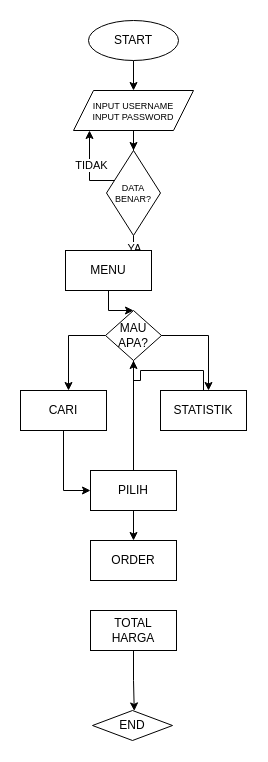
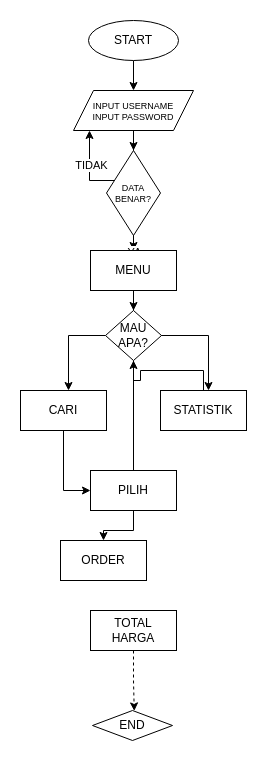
  <mxCell id="0" />
  <mxCell id="1" parent="0" />
  <mxCell id="2" value="" style="edgeStyle=orthogonalEdgeStyle;rounded=0;orthogonalLoop=1;jettySize=auto;html=1;" edge="1" parent="1" source="3" target="5"><mxGeometry relative="1" as="geometry" /></mxCell>
  <mxCell id="3" value="START" style="ellipse;whiteSpace=wrap;html=1;" vertex="1" parent="1"><mxGeometry x="88" y="20" width="90" height="40" as="geometry" /></mxCell>
  <mxCell id="4" value="" style="edgeStyle=orthogonalEdgeStyle;rounded=0;orthogonalLoop=1;jettySize=auto;html=1;" edge="1" parent="1" source="5" target="10"><mxGeometry relative="1" as="geometry" /></mxCell>
  <mxCell id="5" value="&lt;font style=&quot;font-size: 9px;&quot;&gt;INPUT USERNAME&lt;/font&gt;&lt;div style=&quot;font-size: 9px;&quot;&gt;&lt;font style=&quot;font-size: 9px;&quot;&gt;INPUT PASSWORD&lt;/font&gt;&lt;/div&gt;" style="shape=parallelogram;perimeter=parallelogramPerimeter;whiteSpace=wrap;html=1;fixedSize=1;" vertex="1" parent="1"><mxGeometry x="73" y="90" width="120" height="40" as="geometry" /></mxCell>
  <mxCell id="6" value="" style="edgeStyle=orthogonalEdgeStyle;rounded=0;orthogonalLoop=1;jettySize=auto;html=1;" edge="1" parent="1" source="10" target="12"><mxGeometry relative="1" as="geometry" /></mxCell>
  <mxCell id="7" value="YA" style="edgeLabel;html=1;align=center;verticalAlign=middle;resizable=0;points=[];" vertex="1" connectable="0" parent="6"><mxGeometry x="-0.503" relative="1" as="geometry"><mxPoint as="offset" /></mxGeometry></mxCell>
  <mxCell id="8" style="edgeStyle=orthogonalEdgeStyle;rounded=0;orthogonalLoop=1;jettySize=auto;html=1;" edge="1" parent="1" source="10"><mxGeometry relative="1" as="geometry"><mxPoint x="89" y="130" as="targetPoint" /><Array as="points"><mxPoint x="89" y="180" /></Array></mxGeometry></mxCell>
  <mxCell id="9" value="TIDAK" style="edgeLabel;html=1;align=center;verticalAlign=middle;resizable=0;points=[];" vertex="1" connectable="0" parent="8"><mxGeometry x="0.06" y="-1" relative="1" as="geometry"><mxPoint as="offset" /></mxGeometry></mxCell>
  <mxCell id="10" value="DATA BENAR?" style="rhombus;whiteSpace=wrap;html=1;fontSize=9;" vertex="1" parent="1"><mxGeometry x="106" y="150" width="54" height="85" as="geometry" /></mxCell>
  <mxCell id="11" value="" style="edgeStyle=orthogonalEdgeStyle;rounded=0;orthogonalLoop=1;jettySize=auto;html=1;" edge="1" parent="1" source="12" target="15"><mxGeometry relative="1" as="geometry" /></mxCell>
- <mxCell id="12" value="MENU" style="rounded=0;whiteSpace=wrap;html=1;" vertex="1" parent="1"><mxGeometry x="65" y="250" width="86" height="40" as="geometry" /></mxCell>
+ <mxCell id="12" value="MENU" style="rounded=0;whiteSpace=wrap;html=1;" vertex="1" parent="1"><mxGeometry x="90" y="250" width="86" height="40" as="geometry" /></mxCell>
  <mxCell id="13" value="STATISTIK" style="rounded=0;whiteSpace=wrap;html=1;" vertex="1" parent="1"><mxGeometry x="160" y="390" width="86" height="40" as="geometry" /></mxCell>
  <mxCell id="14" style="edgeStyle=orthogonalEdgeStyle;rounded=0;orthogonalLoop=1;jettySize=auto;html=1;exitX=1;exitY=0.5;exitDx=0;exitDy=0;" edge="1" parent="1"><mxGeometry relative="1" as="geometry"><mxPoint x="208" y="390" as="targetPoint" /><mxPoint x="160" y="335" as="sourcePoint" /><Array as="points"><mxPoint x="208" y="335" /></Array></mxGeometry></mxCell>
  <mxCell id="15" value="MAU&lt;div&gt;APA?&lt;/div&gt;" style="rhombus;whiteSpace=wrap;html=1;" vertex="1" parent="1"><mxGeometry x="105" y="310" width="56" height="50" as="geometry" /></mxCell>
  <mxCell id="16" style="edgeStyle=orthogonalEdgeStyle;rounded=0;orthogonalLoop=1;jettySize=auto;html=1;entryX=0;entryY=0.5;entryDx=0;entryDy=0;" edge="1" parent="1" source="17" target="19"><mxGeometry relative="1" as="geometry" /></mxCell>
  <mxCell id="17" value="CARI" style="rounded=0;whiteSpace=wrap;html=1;" vertex="1" parent="1"><mxGeometry x="20" y="390" width="86" height="40" as="geometry" /></mxCell>
  <mxCell id="18" value="" style="edgeStyle=orthogonalEdgeStyle;rounded=0;orthogonalLoop=1;jettySize=auto;html=1;" edge="1" parent="1" source="19" target="22"><mxGeometry relative="1" as="geometry" /></mxCell>
  <mxCell id="19" value="PILIH" style="rounded=0;whiteSpace=wrap;html=1;" vertex="1" parent="1"><mxGeometry x="90" y="470" width="86" height="40" as="geometry" /></mxCell>
  <mxCell id="20" style="edgeStyle=orthogonalEdgeStyle;rounded=0;orthogonalLoop=1;jettySize=auto;html=1;exitX=0;exitY=0.5;exitDx=0;exitDy=0;" edge="1" parent="1" source="15"><mxGeometry relative="1" as="geometry"><mxPoint x="68" y="390" as="targetPoint" /><mxPoint x="107" y="332" as="sourcePoint" /><Array as="points"><mxPoint x="68" y="335" /></Array></mxGeometry></mxCell>
  <mxCell id="21" value="" style="endArrow=none;html=1;rounded=0;entryX=0.5;entryY=1;entryDx=0;entryDy=0;" edge="1" parent="1" source="19" target="15"><mxGeometry width="50" height="50" relative="1" as="geometry"><mxPoint x="119" y="410" as="sourcePoint" /><mxPoint x="169" y="360" as="targetPoint" /></mxGeometry></mxCell>
- <mxCell id="22" value="ORDER" style="rounded=0;whiteSpace=wrap;html=1;" vertex="1" parent="1"><mxGeometry x="90" y="540" width="86" height="40" as="geometry" /></mxCell>
+ <mxCell id="22" value="ORDER" style="rounded=0;whiteSpace=wrap;html=1;" vertex="1" parent="1"><mxGeometry x="60" y="540" width="86" height="40" as="geometry" /></mxCell>
  <mxCell id="23" value="END" style="rhombus;whiteSpace=wrap;html=1;" vertex="1" parent="1"><mxGeometry x="92" y="710" width="80" height="30" as="geometry" /></mxCell>
  <mxCell id="24" value="TOTAL&lt;div&gt;HARGA&lt;/div&gt;" style="rounded=0;whiteSpace=wrap;html=1;" vertex="1" parent="1"><mxGeometry x="90" y="610" width="86" height="40" as="geometry" /></mxCell>
- <mxCell id="25" style="edgeStyle=orthogonalEdgeStyle;rounded=0;orthogonalLoop=1;jettySize=auto;html=1;entryX=0.522;entryY=0.014;entryDx=0;entryDy=0;entryPerimeter=0;" edge="1" parent="1" source="24" target="23"><mxGeometry relative="1" as="geometry" /></mxCell>
+ <mxCell id="25" style="edgeStyle=orthogonalEdgeStyle;rounded=0;orthogonalLoop=1;jettySize=auto;html=1;entryX=0.522;entryY=0.014;entryDx=0;entryDy=0;entryPerimeter=0;dashed=1;" edge="1" parent="1" source="24" target="23"><mxGeometry relative="1" as="geometry" /></mxCell>
  <mxCell id="26" style="edgeStyle=orthogonalEdgeStyle;rounded=0;orthogonalLoop=1;jettySize=auto;html=1;" edge="1" parent="1" source="13" target="15"><mxGeometry relative="1" as="geometry" /></mxCell>
